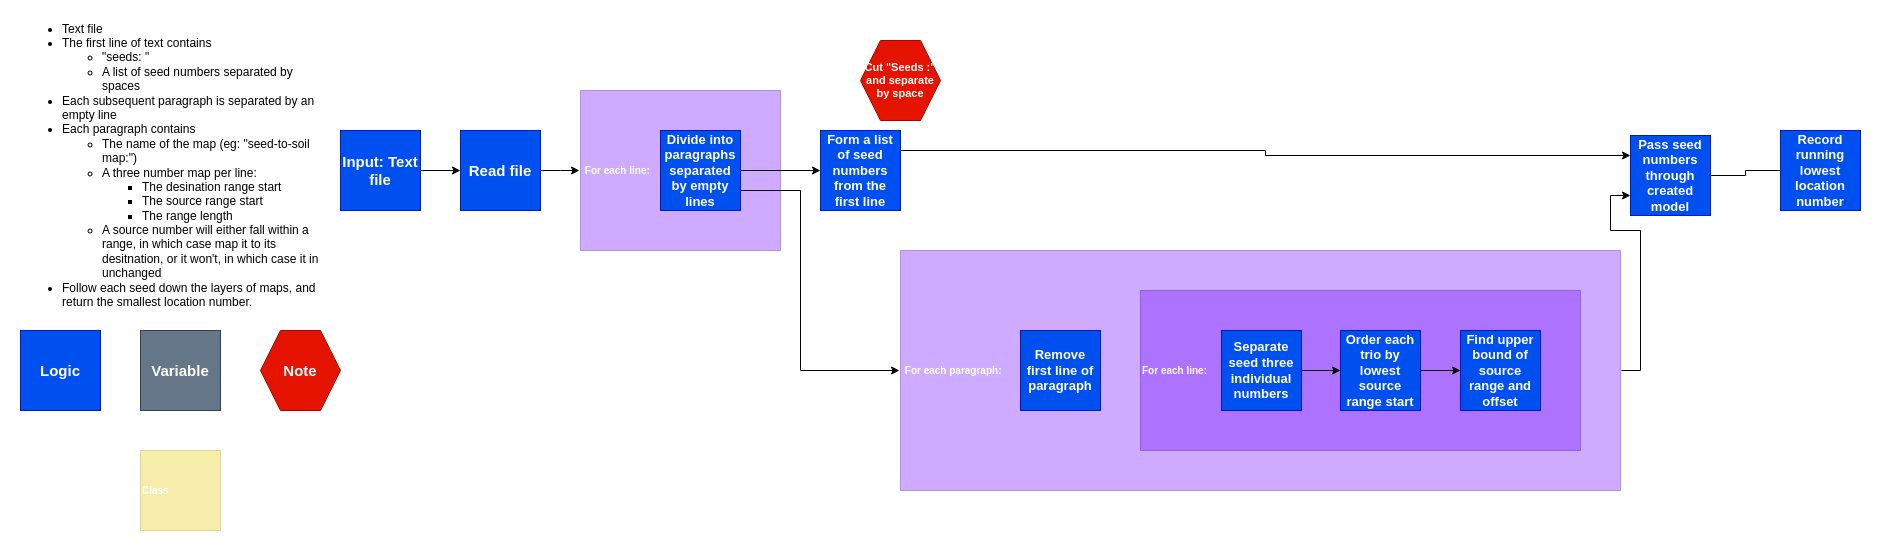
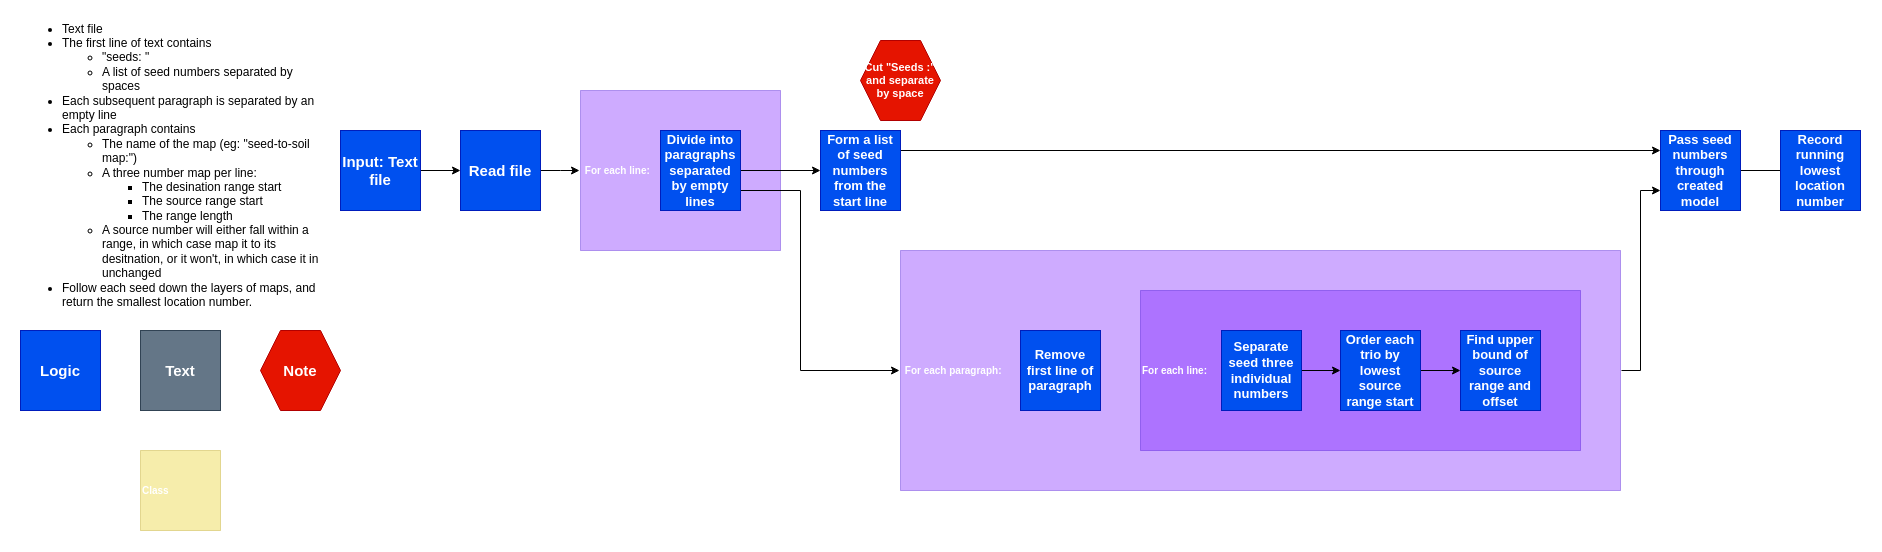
  <mxCell id="0" />
  <mxCell id="1" parent="0" />
  <mxCell id="2" style="edgeStyle=orthogonalEdgeStyle;rounded=0;orthogonalLoop=1;jettySize=auto;html=1;exitX=1;exitY=0.5;exitDx=0;exitDy=0;entryX=0;entryY=0.75;entryDx=0;entryDy=0;" edge="1" parent="1" source="3" target="28"><mxGeometry relative="1" as="geometry" /></mxCell>
  <mxCell id="3" value="&amp;nbsp;For each paragraph:" style="rounded=0;whiteSpace=wrap;html=1;fillColor=#6a00ff;fontColor=#ffffff;strokeColor=#3700CC;fontSize=10;fontStyle=1;align=left;opacity=33;perimeterSpacing=1;strokeWidth=1;" vertex="1" parent="1"><mxGeometry x="900" y="250" width="720" height="240" as="geometry" /></mxCell>
  <mxCell id="4" value="For each line:&amp;nbsp;" style="rounded=0;whiteSpace=wrap;html=1;fillColor=#6a00ff;fontColor=#ffffff;strokeColor=#3700CC;fontSize=10;fontStyle=1;align=left;opacity=33;perimeterSpacing=1;strokeWidth=1;" vertex="1" parent="1"><mxGeometry x="1140" y="290" width="440" height="160" as="geometry" /></mxCell>
  <mxCell id="5" value="&lt;div style=&quot;&quot;&gt;&lt;ul&gt;&lt;li&gt;&lt;span style=&quot;background-color: initial;&quot;&gt;Text file&lt;/span&gt;&lt;/li&gt;&lt;li&gt;The first line of text contains&amp;nbsp;&lt;/li&gt;&lt;ul&gt;&lt;li&gt;&quot;seeds: &quot;&lt;/li&gt;&lt;li&gt;A list of seed numbers separated by spaces&lt;/li&gt;&lt;/ul&gt;&lt;li&gt;Each subsequent paragraph is separated by an empty line&lt;/li&gt;&lt;li&gt;Each paragraph contains&lt;/li&gt;&lt;ul&gt;&lt;li&gt;The name of the map (eg: &quot;seed-to-soil map:&quot;)&lt;/li&gt;&lt;li&gt;A three number map per line:&lt;/li&gt;&lt;ul&gt;&lt;li&gt;The desination range start&lt;/li&gt;&lt;li&gt;The source range start&lt;/li&gt;&lt;li&gt;The range length&lt;/li&gt;&lt;/ul&gt;&lt;li&gt;A source number will either fall within a range, in which case map it to its desitnation, or it won't, in which case it in unchanged&lt;/li&gt;&lt;/ul&gt;&lt;li&gt;Follow each seed down the layers of maps, and return the smallest location number.&lt;/li&gt;&lt;/ul&gt;&lt;/div&gt;" style="text;html=1;strokeColor=none;fillColor=none;align=left;verticalAlign=middle;whiteSpace=wrap;rounded=0;" vertex="1" parent="1"><mxGeometry x="20" y="20" width="300" height="290" as="geometry" /></mxCell>
  <mxCell id="6" value="Logic" style="rounded=0;whiteSpace=wrap;html=1;fillColor=#0050ef;fontColor=#ffffff;strokeColor=#001DBC;fontSize=15;fontStyle=1" vertex="1" parent="1"><mxGeometry x="20" y="330" width="80" height="80" as="geometry" /></mxCell>
- <mxCell id="7" value="Variable" style="rounded=0;whiteSpace=wrap;html=1;fillColor=#647687;fontColor=#ffffff;strokeColor=#314354;fontSize=15;fontStyle=1" vertex="1" parent="1"><mxGeometry x="140" y="330" width="80" height="80" as="geometry" /></mxCell>
+ <mxCell id="7" value="Text" style="rounded=0;whiteSpace=wrap;html=1;fillColor=#647687;fontColor=#ffffff;strokeColor=#314354;fontSize=15;fontStyle=1" vertex="1" parent="1"><mxGeometry x="140" y="330" width="80" height="80" as="geometry" /></mxCell>
  <mxCell id="8" value="Note" style="shape=hexagon;perimeter=hexagonPerimeter2;whiteSpace=wrap;html=1;fixedSize=1;fillColor=#e51400;fontColor=#ffffff;strokeColor=#B20000;fontStyle=1;fontSize=15;" vertex="1" parent="1"><mxGeometry x="260" y="330" width="80" height="80" as="geometry" /></mxCell>
  <mxCell id="9" value="Class" style="rounded=0;whiteSpace=wrap;html=1;fillColor=#e3c800;fontColor=#FFFFFF;strokeColor=#B09500;fontSize=10;fontStyle=1;align=left;opacity=33;perimeterSpacing=1;strokeWidth=1;" vertex="1" parent="1"><mxGeometry x="140" y="450" width="80" height="80" as="geometry" /></mxCell>
  <mxCell id="10" style="edgeStyle=orthogonalEdgeStyle;rounded=0;orthogonalLoop=1;jettySize=auto;html=1;exitX=1;exitY=0.5;exitDx=0;exitDy=0;entryX=0;entryY=0.5;entryDx=0;entryDy=0;" edge="1" parent="1" source="11" target="13"><mxGeometry relative="1" as="geometry" /></mxCell>
  <mxCell id="11" value="Input: Text file" style="rounded=0;whiteSpace=wrap;html=1;fillColor=#0050ef;fontColor=#ffffff;strokeColor=#001DBC;fontSize=15;fontStyle=1" vertex="1" parent="1"><mxGeometry x="340" y="130" width="80" height="80" as="geometry" /></mxCell>
  <mxCell id="12" value="" style="edgeStyle=orthogonalEdgeStyle;rounded=0;orthogonalLoop=1;jettySize=auto;html=1;" edge="1" parent="1" source="13"><mxGeometry relative="1" as="geometry"><mxPoint x="579" y="170" as="targetPoint" /></mxGeometry></mxCell>
  <mxCell id="13" value="Read file" style="rounded=0;whiteSpace=wrap;html=1;fillColor=#0050ef;fontColor=#ffffff;strokeColor=#001DBC;fontSize=15;fontStyle=1" vertex="1" parent="1"><mxGeometry x="460" y="130" width="80" height="80" as="geometry" /></mxCell>
  <mxCell id="14" value="&amp;nbsp;For each line:" style="rounded=0;whiteSpace=wrap;html=1;fillColor=#6a00ff;fontColor=#ffffff;strokeColor=#3700CC;fontSize=10;fontStyle=1;align=left;opacity=33;perimeterSpacing=1;strokeWidth=1;" vertex="1" parent="1"><mxGeometry x="580" y="90" width="200" height="160" as="geometry" /></mxCell>
  <mxCell id="15" style="edgeStyle=orthogonalEdgeStyle;rounded=0;orthogonalLoop=1;jettySize=auto;html=1;exitX=1;exitY=0.5;exitDx=0;exitDy=0;entryX=0;entryY=0.5;entryDx=0;entryDy=0;" edge="1" parent="1" source="17" target="19"><mxGeometry relative="1" as="geometry" /></mxCell>
  <mxCell id="16" style="edgeStyle=orthogonalEdgeStyle;rounded=0;orthogonalLoop=1;jettySize=auto;html=1;exitX=1;exitY=0.75;exitDx=0;exitDy=0;entryX=0;entryY=0.5;entryDx=0;entryDy=0;" edge="1" parent="1" source="17" target="3"><mxGeometry relative="1" as="geometry"><Array as="points"><mxPoint x="800" y="190" /><mxPoint x="800" y="370" /></Array></mxGeometry></mxCell>
  <mxCell id="17" value="Divide into paragraphs separated by empty lines" style="rounded=0;whiteSpace=wrap;html=1;fillColor=#0050ef;fontColor=#ffffff;strokeColor=#001DBC;fontSize=13;fontStyle=1" vertex="1" parent="1"><mxGeometry x="660" y="130" width="80" height="80" as="geometry" /></mxCell>
  <mxCell id="18" style="edgeStyle=orthogonalEdgeStyle;rounded=0;orthogonalLoop=1;jettySize=auto;html=1;exitX=1;exitY=0.25;exitDx=0;exitDy=0;entryX=0;entryY=0.25;entryDx=0;entryDy=0;" edge="1" parent="1" source="19" target="28"><mxGeometry relative="1" as="geometry" /></mxCell>
- <mxCell id="19" value="Form a list of seed numbers from the first line" style="rounded=0;whiteSpace=wrap;html=1;fillColor=#0050ef;fontColor=#ffffff;strokeColor=#001DBC;fontSize=13;fontStyle=1" vertex="1" parent="1"><mxGeometry x="820" y="130" width="80" height="80" as="geometry" /></mxCell>
+ <mxCell id="19" value="Form a list of seed numbers from the start line" style="rounded=0;whiteSpace=wrap;html=1;fillColor=#0050ef;fontColor=#ffffff;strokeColor=#001DBC;fontSize=13;fontStyle=1" vertex="1" parent="1"><mxGeometry x="820" y="130" width="80" height="80" as="geometry" /></mxCell>
  <mxCell id="20" value="Cut &quot;Seeds :&quot; and separate by space" style="shape=hexagon;perimeter=hexagonPerimeter2;whiteSpace=wrap;html=1;fixedSize=1;fillColor=#e51400;fontColor=#ffffff;strokeColor=#B20000;fontStyle=1;fontSize=11;" vertex="1" parent="1"><mxGeometry x="860" y="40" width="80" height="80" as="geometry" /></mxCell>
  <mxCell id="21" value="Remove first line of paragraph" style="rounded=0;whiteSpace=wrap;html=1;fillColor=#0050ef;fontColor=#ffffff;strokeColor=#001DBC;fontSize=13;fontStyle=1" vertex="1" parent="1"><mxGeometry x="1020" y="330" width="80" height="80" as="geometry" /></mxCell>
  <mxCell id="22" value="" style="edgeStyle=orthogonalEdgeStyle;rounded=0;orthogonalLoop=1;jettySize=auto;html=1;" edge="1" parent="1" source="23" target="25"><mxGeometry relative="1" as="geometry" /></mxCell>
  <mxCell id="23" value="Separate seed three individual numbers" style="rounded=0;whiteSpace=wrap;html=1;fillColor=#0050ef;fontColor=#ffffff;strokeColor=#001DBC;fontSize=13;fontStyle=1" vertex="1" parent="1"><mxGeometry x="1221" y="330" width="80" height="80" as="geometry" /></mxCell>
  <mxCell id="24" value="" style="edgeStyle=orthogonalEdgeStyle;rounded=0;orthogonalLoop=1;jettySize=auto;html=1;" edge="1" parent="1" source="25" target="26"><mxGeometry relative="1" as="geometry" /></mxCell>
  <mxCell id="25" value="Order each trio by lowest source range start" style="rounded=0;whiteSpace=wrap;html=1;fillColor=#0050ef;fontColor=#ffffff;strokeColor=#001DBC;fontSize=13;fontStyle=1" vertex="1" parent="1"><mxGeometry x="1340" y="330" width="80" height="80" as="geometry" /></mxCell>
  <mxCell id="26" value="Find upper bound of source range and offset" style="rounded=0;whiteSpace=wrap;html=1;fillColor=#0050ef;fontColor=#ffffff;strokeColor=#001DBC;fontSize=13;fontStyle=1" vertex="1" parent="1"><mxGeometry x="1460" y="330" width="80" height="80" as="geometry" /></mxCell>
  <mxCell id="27" value="" style="edgeStyle=orthogonalEdgeStyle;rounded=0;orthogonalLoop=1;jettySize=auto;html=1;endArrow=none;" edge="1" parent="1" source="28" target="29"><mxGeometry relative="1" as="geometry" /></mxCell>
- <mxCell id="28" value="Pass seed numbers through created model" style="rounded=0;whiteSpace=wrap;html=1;fillColor=#0050ef;fontColor=#ffffff;strokeColor=#001DBC;fontSize=13;fontStyle=1" vertex="1" parent="1"><mxGeometry x="1630" y="135" width="80" height="80" as="geometry" /></mxCell>
+ <mxCell id="28" value="Pass seed numbers through created model" style="rounded=0;whiteSpace=wrap;html=1;fillColor=#0050ef;fontColor=#ffffff;strokeColor=#001DBC;fontSize=13;fontStyle=1" vertex="1" parent="1"><mxGeometry x="1660" y="130" width="80" height="80" as="geometry" /></mxCell>
  <mxCell id="29" value="Record running lowest location number" style="rounded=0;whiteSpace=wrap;html=1;fillColor=#0050ef;fontColor=#ffffff;strokeColor=#001DBC;fontSize=13;fontStyle=1" vertex="1" parent="1"><mxGeometry x="1780" y="130" width="80" height="80" as="geometry" /></mxCell>
